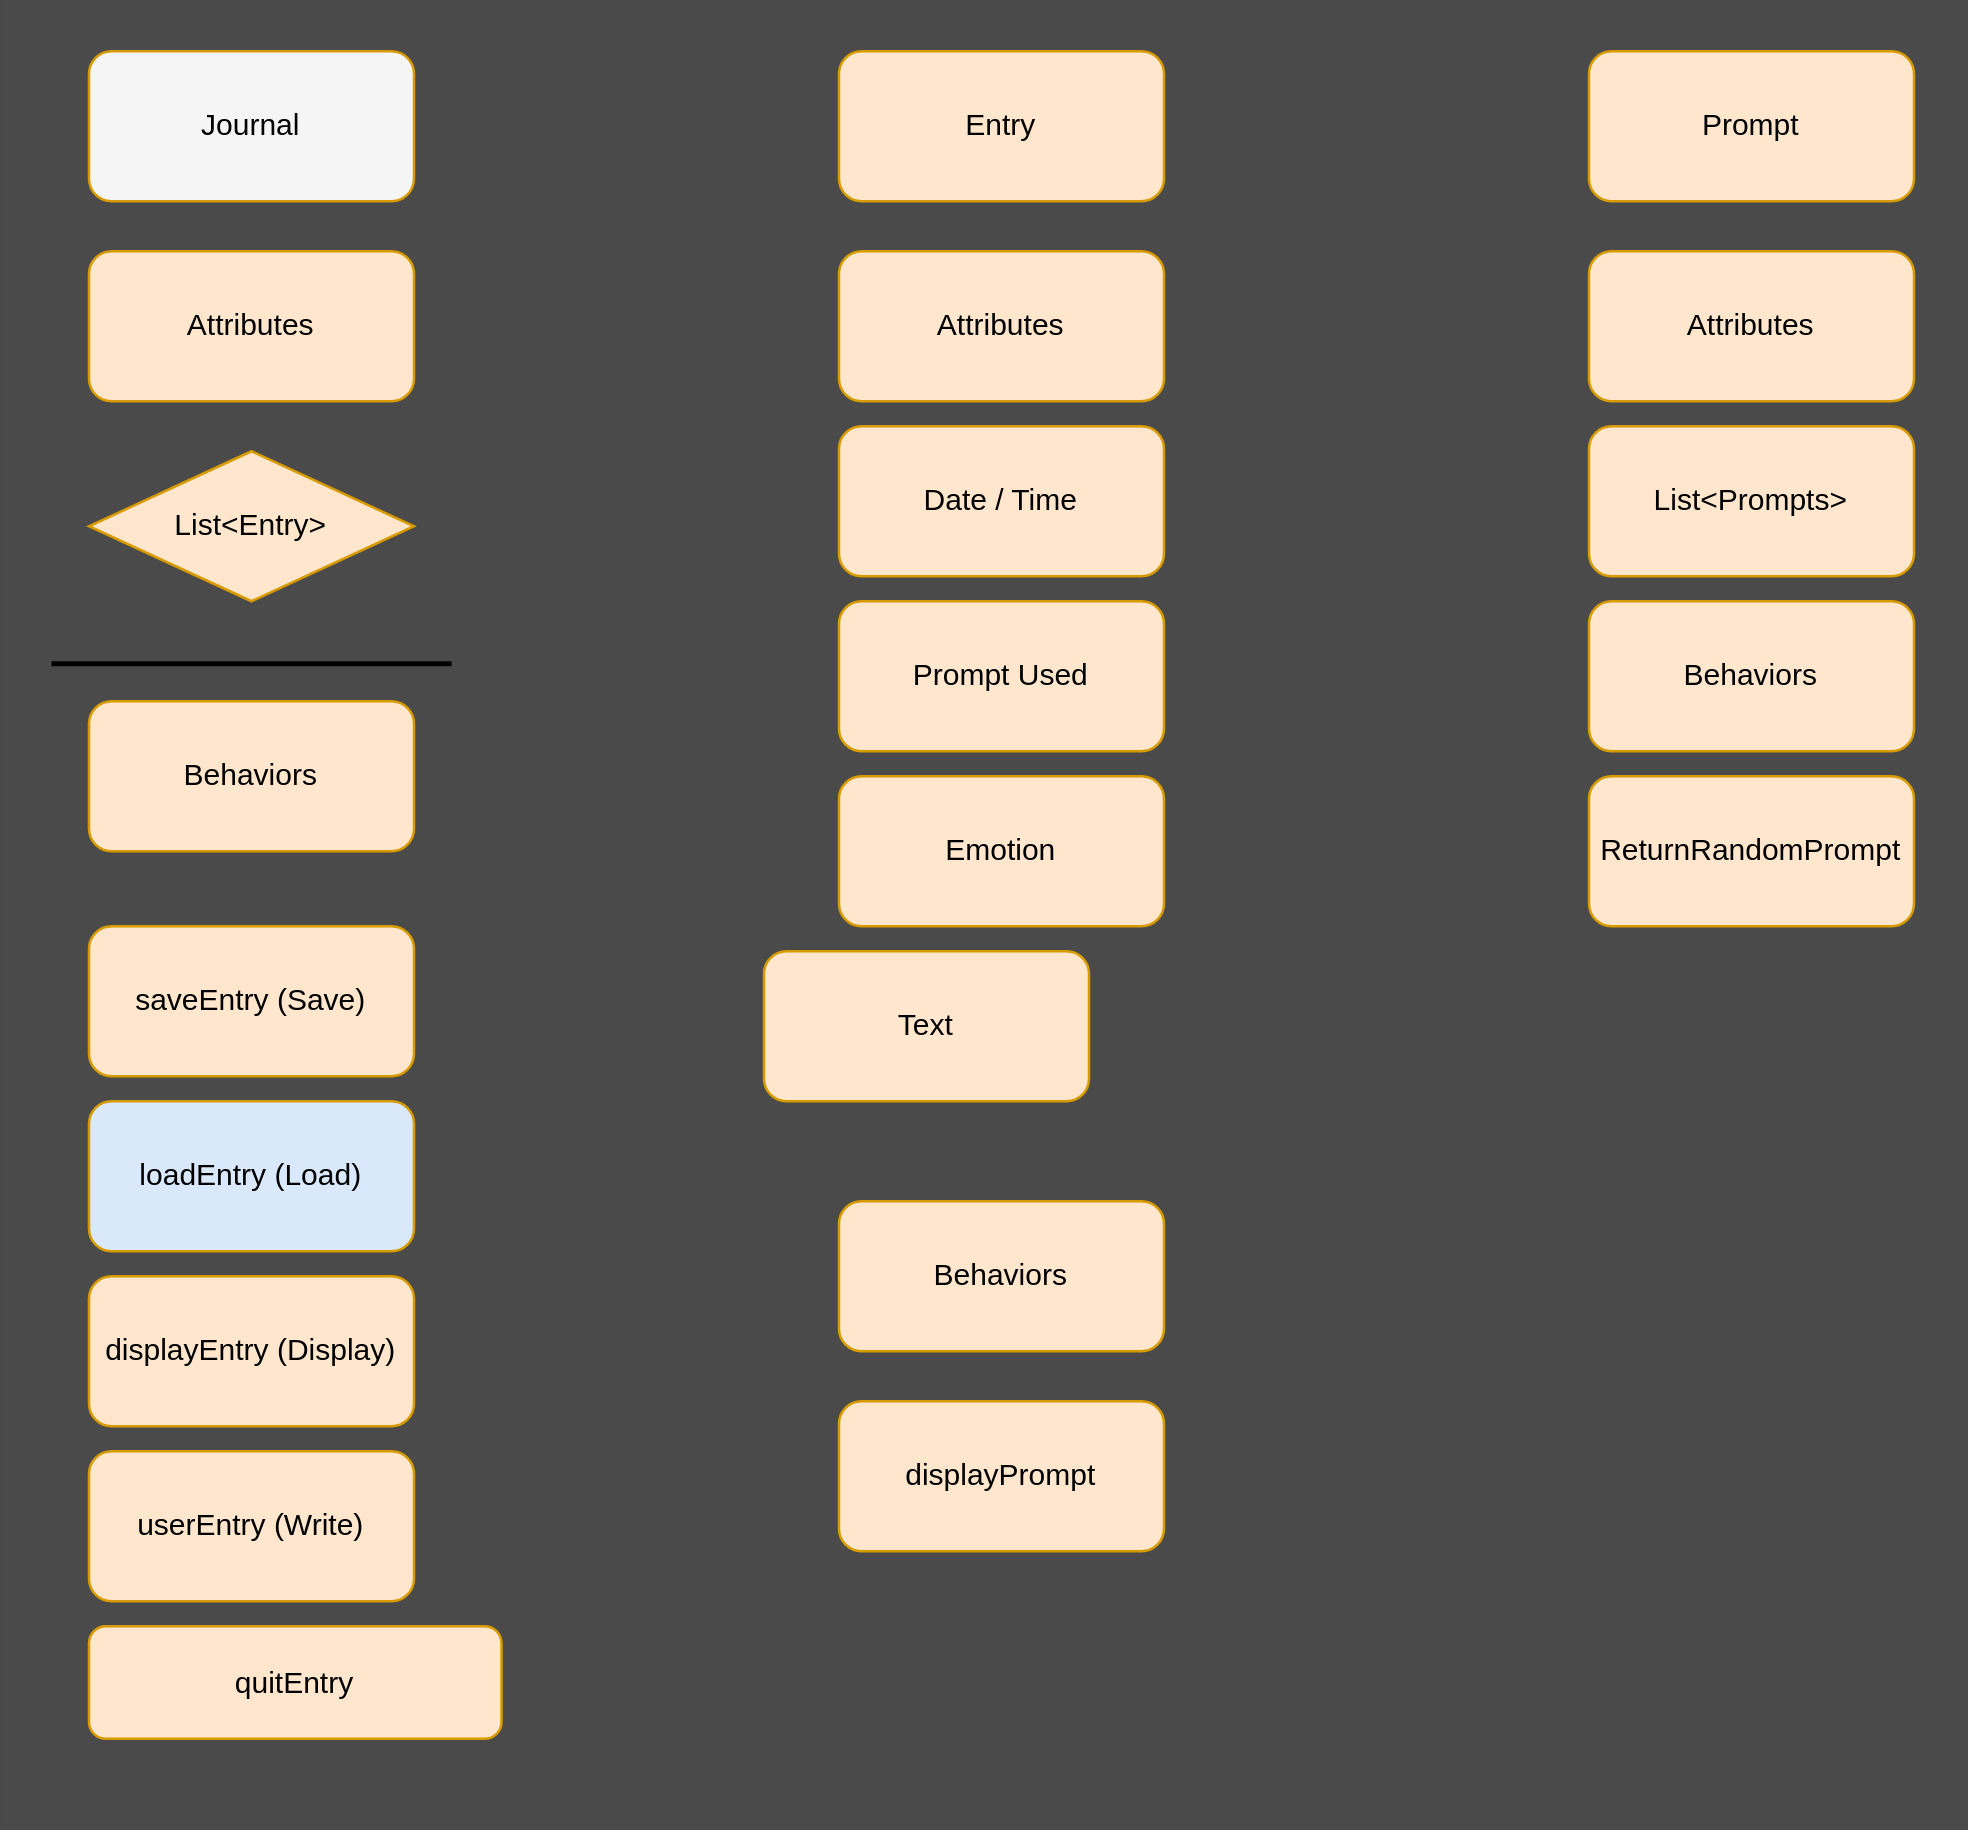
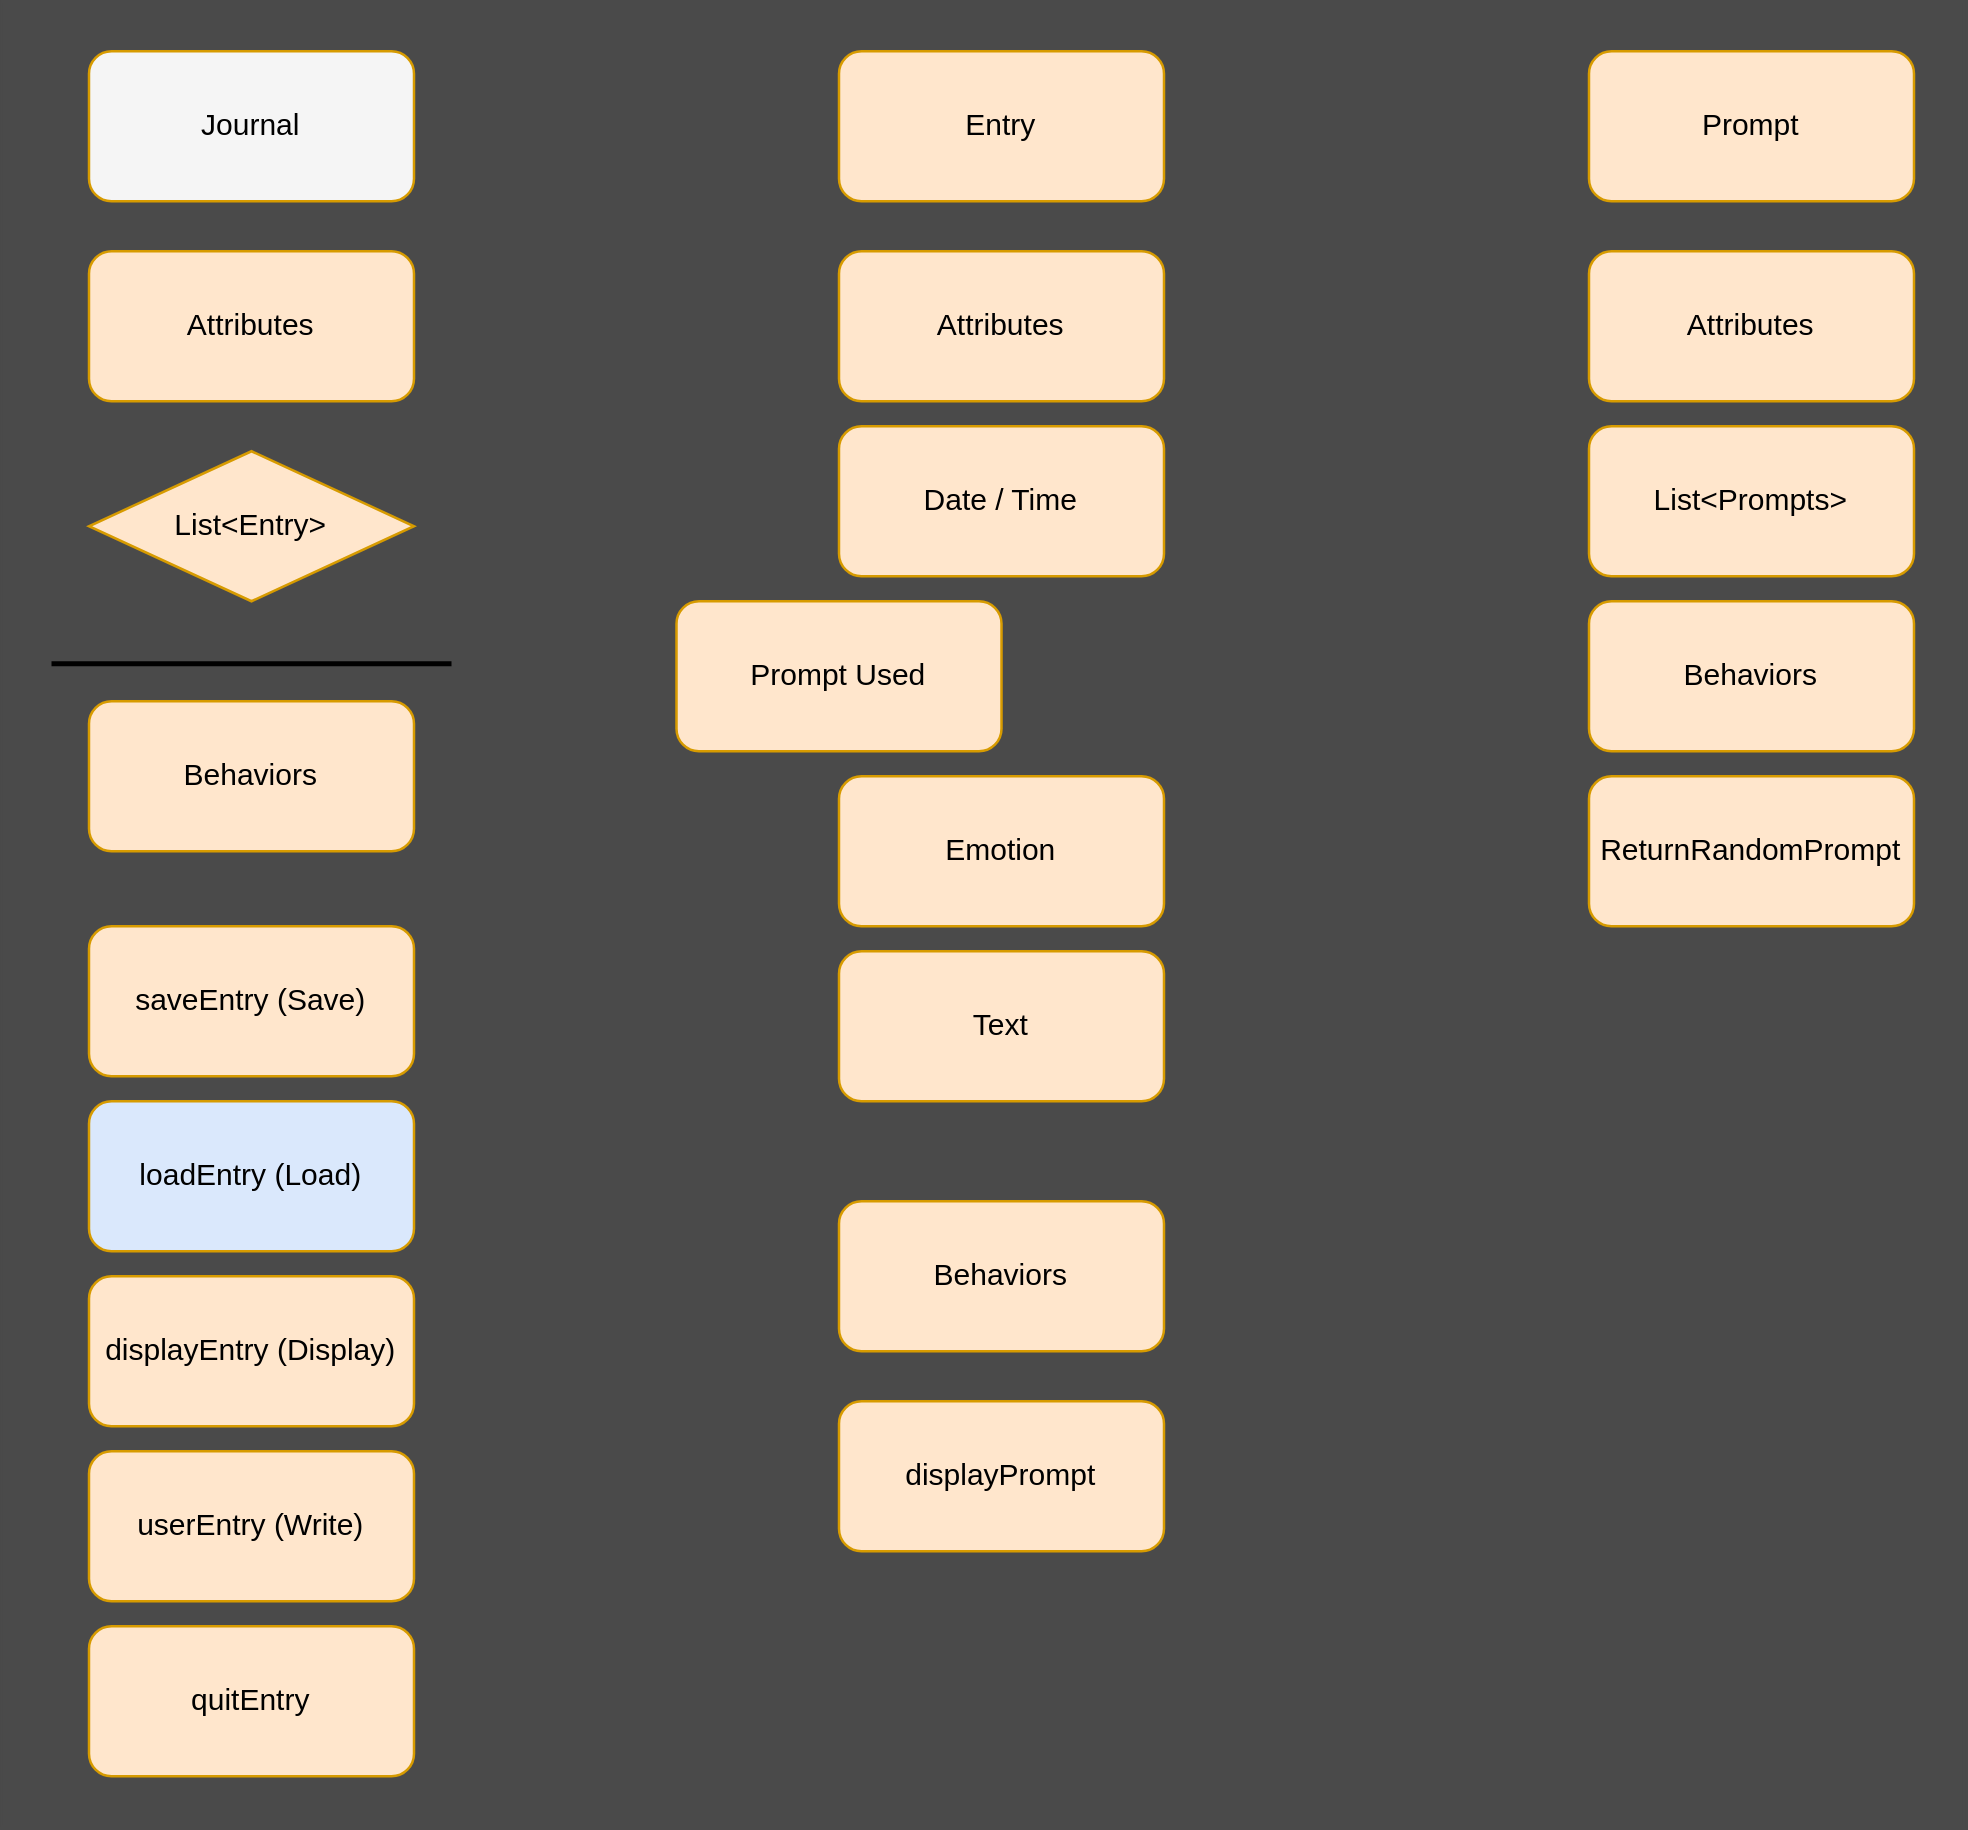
  <mxCell id="0" />
  <mxCell id="1" parent="0" />
  <mxCell id="2" value="&lt;font&gt;userEntry (Write)&lt;/font&gt;" style="rounded=1;whiteSpace=wrap;html=1;fillColor=#ffe6cc;strokeColor=#d79b00;glass=0;shadow=0;direction=east;fontColor=#000000;" vertex="1" parent="1"><mxGeometry x="35" y="580" width="130" height="60" as="geometry" /></mxCell>
  <mxCell id="3" value="displayEntry (Display)" style="rounded=1;whiteSpace=wrap;html=1;fillColor=#ffe6cc;strokeColor=#d79b00;glass=0;shadow=0;fontColor=#000000;" vertex="1" parent="1"><mxGeometry x="35" y="510" width="130" height="60" as="geometry" /></mxCell>
  <mxCell id="4" value="loadEntry (Load)" style="rounded=1;whiteSpace=wrap;html=1;fillColor=#dae8fc;strokeColor=#d79b00;glass=0;shadow=0;fontColor=#000000;" vertex="1" parent="1"><mxGeometry x="35" y="440" width="130" height="60" as="geometry" /></mxCell>
  <mxCell id="5" value="saveEntry (Save)" style="rounded=1;whiteSpace=wrap;html=1;fillColor=#ffe6cc;strokeColor=#d79b00;glass=0;shadow=0;fontColor=#000000;verticalAlign=middle;" vertex="1" parent="1"><mxGeometry x="35" y="370" width="130" height="60" as="geometry" /></mxCell>
- <mxCell id="6" value="quitEntry" style="rounded=1;whiteSpace=wrap;html=1;fillColor=#ffe6cc;strokeColor=#d79b00;glass=0;shadow=0;fontColor=#000000;" vertex="1" parent="1"><mxGeometry x="35" y="650" width="165" height="45" as="geometry" /></mxCell>
+ <mxCell id="6" value="quitEntry" style="rounded=1;whiteSpace=wrap;html=1;fillColor=#ffe6cc;strokeColor=#d79b00;glass=0;shadow=0;fontColor=#000000;" vertex="1" parent="1"><mxGeometry x="35" y="650" width="130" height="60" as="geometry" /></mxCell>
  <mxCell id="7" value="Journal" style="rounded=1;whiteSpace=wrap;html=1;fillColor=#f5f5f5;strokeColor=#d79b00;glass=0;shadow=0;direction=east;fontColor=#000000;" vertex="1" parent="1"><mxGeometry x="35" y="20" width="130" height="60" as="geometry" /></mxCell>
  <mxCell id="8" value="List&amp;lt;Entry&amp;gt;" style="rhombus;whiteSpace=wrap;html=1;fillColor=#ffe6cc;strokeColor=#d79b00;glass=0;shadow=0;fontColor=#000000;" vertex="1" parent="1"><mxGeometry x="35" y="180" width="130" height="60" as="geometry" /></mxCell>
  <mxCell id="9" value="Attributes" style="rounded=1;whiteSpace=wrap;html=1;fillColor=#ffe6cc;strokeColor=#d79b00;glass=0;shadow=0;fontColor=#000000;" vertex="1" parent="1"><mxGeometry x="35" y="100" width="130" height="60" as="geometry" /></mxCell>
  <mxCell id="10" value="" style="line;strokeWidth=2;html=1;rounded=1;shadow=0;glass=0;sketch=0;fontColor=#000000;fillColor=default;gradientColor=none;" vertex="1" parent="1"><mxGeometry x="20" y="260" width="160" height="10" as="geometry" /></mxCell>
  <mxCell id="11" value="Entry" style="rounded=1;whiteSpace=wrap;html=1;fillColor=#ffe6cc;strokeColor=#d79b00;glass=0;shadow=0;direction=east;fontColor=#000000;" vertex="1" parent="1"><mxGeometry x="335" y="20" width="130" height="60" as="geometry" /></mxCell>
  <mxCell id="12" value="Behaviors" style="rounded=1;whiteSpace=wrap;html=1;fillColor=#ffe6cc;strokeColor=#d79b00;glass=0;shadow=0;direction=east;fontColor=#000000;" vertex="1" parent="1"><mxGeometry x="35" y="280" width="130" height="60" as="geometry" /></mxCell>
  <mxCell id="13" value="Attributes" style="rounded=1;whiteSpace=wrap;html=1;fillColor=#ffe6cc;strokeColor=#d79b00;glass=0;shadow=0;direction=east;fontColor=#000000;" vertex="1" parent="1"><mxGeometry x="335" y="100" width="130" height="60" as="geometry" /></mxCell>
  <mxCell id="14" value="Date / Time" style="rounded=1;whiteSpace=wrap;html=1;fillColor=#ffe6cc;strokeColor=#d79b00;glass=0;shadow=0;direction=east;fontColor=#000000;" vertex="1" parent="1"><mxGeometry x="335" y="170" width="130" height="60" as="geometry" /></mxCell>
- <mxCell id="15" value="Prompt Used" style="rounded=1;whiteSpace=wrap;html=1;fillColor=#ffe6cc;strokeColor=#d79b00;glass=0;shadow=0;direction=east;fontColor=#000000;" vertex="1" parent="1"><mxGeometry x="335" y="240" width="130" height="60" as="geometry" /></mxCell>
+ <mxCell id="15" value="Prompt Used" style="rounded=1;whiteSpace=wrap;html=1;fillColor=#ffe6cc;strokeColor=#d79b00;glass=0;shadow=0;direction=east;fontColor=#000000;" vertex="1" parent="1"><mxGeometry x="270" y="240" width="130" height="60" as="geometry" /></mxCell>
  <mxCell id="16" value="Emotion" style="rounded=1;whiteSpace=wrap;html=1;fillColor=#ffe6cc;strokeColor=#d79b00;glass=0;shadow=0;direction=east;fontColor=#000000;" vertex="1" parent="1"><mxGeometry x="335" y="310" width="130" height="60" as="geometry" /></mxCell>
- <mxCell id="17" value="Text" style="rounded=1;whiteSpace=wrap;html=1;fillColor=#ffe6cc;strokeColor=#d79b00;glass=0;shadow=0;direction=east;fontColor=#000000;" vertex="1" parent="1"><mxGeometry x="305" y="380" width="130" height="60" as="geometry" /></mxCell>
+ <mxCell id="17" value="Text" style="rounded=1;whiteSpace=wrap;html=1;fillColor=#ffe6cc;strokeColor=#d79b00;glass=0;shadow=0;direction=east;fontColor=#000000;" vertex="1" parent="1"><mxGeometry x="335" y="380" width="130" height="60" as="geometry" /></mxCell>
  <mxCell id="18" value="Behaviors" style="rounded=1;whiteSpace=wrap;html=1;fillColor=#ffe6cc;strokeColor=#d79b00;glass=0;shadow=0;direction=east;fontColor=#000000;" vertex="1" parent="1"><mxGeometry x="335" y="480" width="130" height="60" as="geometry" /></mxCell>
  <mxCell id="19" value="displayPrompt" style="rounded=1;whiteSpace=wrap;html=1;fillColor=#ffe6cc;strokeColor=#d79b00;glass=0;shadow=0;direction=east;fontColor=#000000;" vertex="1" parent="1"><mxGeometry x="335" y="560" width="130" height="60" as="geometry" /></mxCell>
  <mxCell id="20" value="Prompt" style="rounded=1;whiteSpace=wrap;html=1;fillColor=#ffe6cc;strokeColor=#d79b00;glass=0;shadow=0;direction=east;fontColor=#000000;" vertex="1" parent="1"><mxGeometry x="635" y="20" width="130" height="60" as="geometry" /></mxCell>
  <mxCell id="21" value="Attributes" style="rounded=1;whiteSpace=wrap;html=1;fillColor=#ffe6cc;strokeColor=#d79b00;glass=0;shadow=0;direction=east;fontColor=#000000;" vertex="1" parent="1"><mxGeometry x="635" y="100" width="130" height="60" as="geometry" /></mxCell>
  <mxCell id="22" value="List&amp;lt;Prompts&amp;gt;" style="rounded=1;whiteSpace=wrap;html=1;fillColor=#ffe6cc;strokeColor=#d79b00;glass=0;shadow=0;direction=east;fontColor=#000000;" vertex="1" parent="1"><mxGeometry x="635" y="170" width="130" height="60" as="geometry" /></mxCell>
  <mxCell id="23" value="Behaviors" style="rounded=1;whiteSpace=wrap;html=1;fillColor=#ffe6cc;strokeColor=#d79b00;glass=0;shadow=0;direction=east;fontColor=#000000;" vertex="1" parent="1"><mxGeometry x="635" y="240" width="130" height="60" as="geometry" /></mxCell>
  <mxCell id="24" value="ReturnRandomPrompt" style="rounded=1;whiteSpace=wrap;html=1;fillColor=#ffe6cc;strokeColor=#d79b00;glass=0;shadow=0;direction=east;fontColor=#000000;" vertex="1" parent="1"><mxGeometry x="635" y="310" width="130" height="60" as="geometry" /></mxCell>
